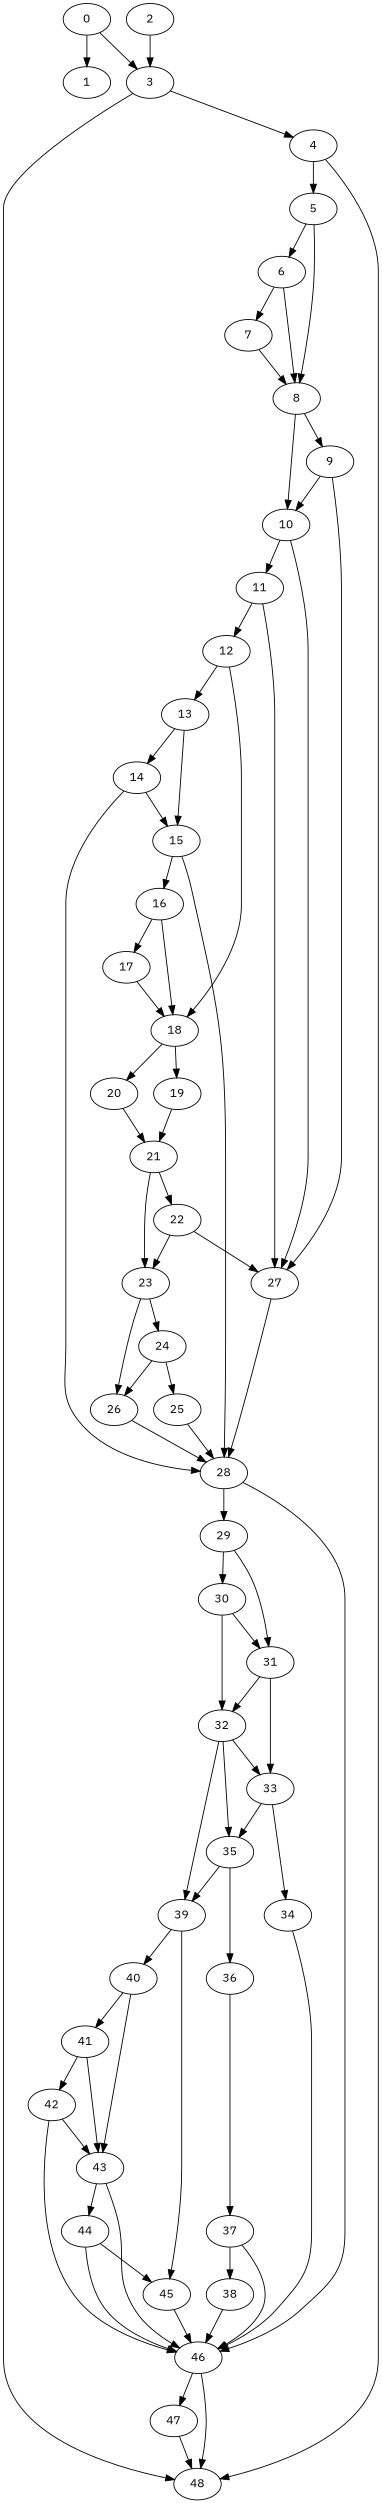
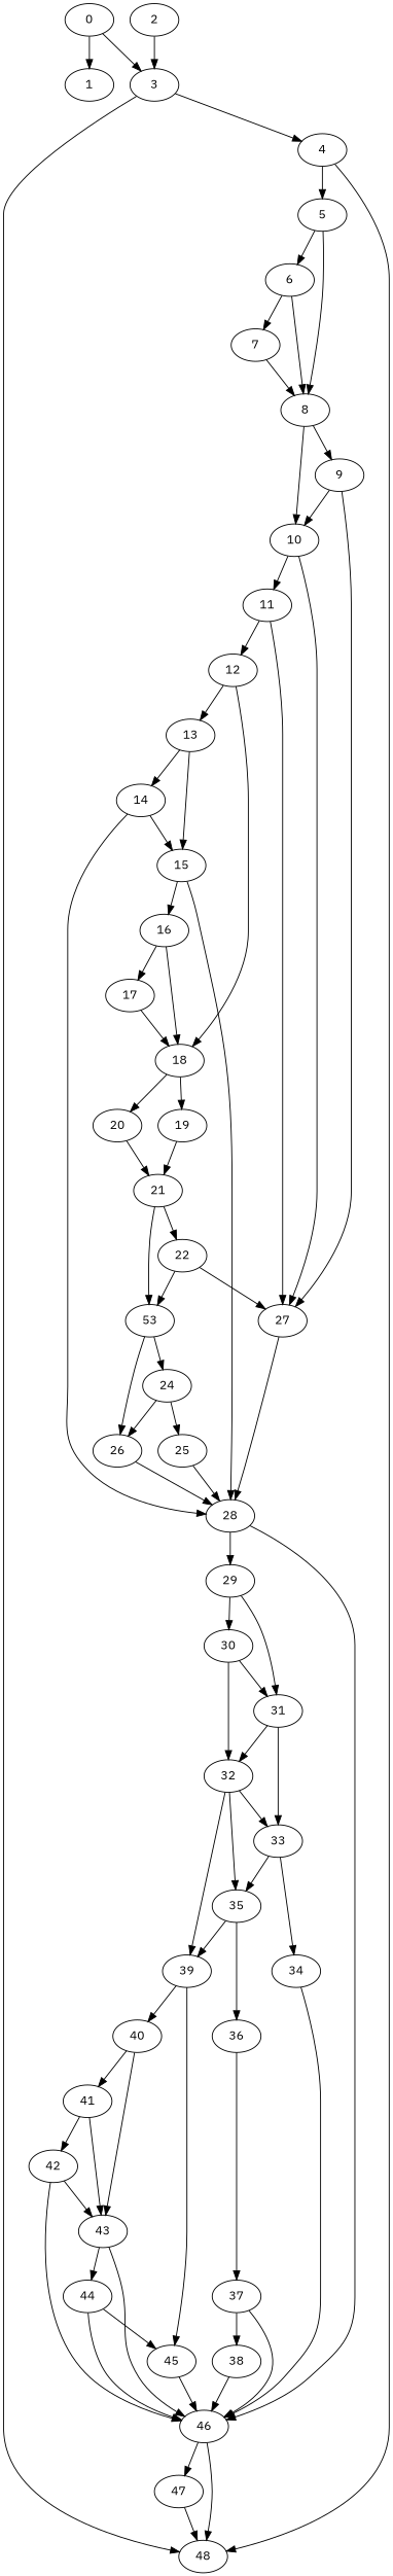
  digraph {
    fontname="IBM Plex Sans"
    node [fontname="IBM Plex Sans"]
    edge [fontname="IBM Plex Sans"]
    0
    1
    3
    4
    48
    2
    5
    6
    8
    7
    9
    10
    27
    11
    28
    12
    13
    18
    14
    15
    19
    20
    16
    29
    46
    17
    21
    22
-   23
+   23 [label=53]
    24
    26
    25
    30
    31
    47
    32
    33
    35
    39
    34
    36
    37
    40
    45
    38
    41
    43
    42
    44
    0 -> 1
    0 -> 3
    3 -> 4
    3 -> 48
    4 -> 48
    4 -> 5
    2 -> 3
    5 -> 6
    5 -> 8
    6 -> 8
    6 -> 7
    8 -> 9
    8 -> 10
    7 -> 8
    9 -> 10
    9 -> 27
    10 -> 27
    10 -> 11
    27 -> 28
    11 -> 27
    11 -> 12
    28 -> 29
    28 -> 46
    12 -> 13
    12 -> 18
    13 -> 14
    13 -> 15
    18 -> 19
    18 -> 20
    14 -> 28
    14 -> 15
    15 -> 28
    15 -> 16
    19 -> 21
    20 -> 21
    16 -> 18
    16 -> 17
    29 -> 30
    29 -> 31
    46 -> 48
    46 -> 47
    17 -> 18
    21 -> 22
    21 -> 23
    22 -> 27
    22 -> 23
    23 -> 24
    23 -> 26
    24 -> 26
    24 -> 25
    26 -> 28
    25 -> 28
    30 -> 31
    30 -> 32
    31 -> 32
    31 -> 33
    47 -> 48
    32 -> 33
    32 -> 35
    32 -> 39
    33 -> 35
    33 -> 34
    35 -> 39
    35 -> 36
    39 -> 40
    39 -> 45
    34 -> 46
    36 -> 37
    37 -> 46
    37 -> 38
    40 -> 41
    40 -> 43
    45 -> 46
    38 -> 46
    41 -> 43
    41 -> 42
    43 -> 46
    43 -> 44
    42 -> 46
    42 -> 43
    44 -> 46
    44 -> 45
  }
